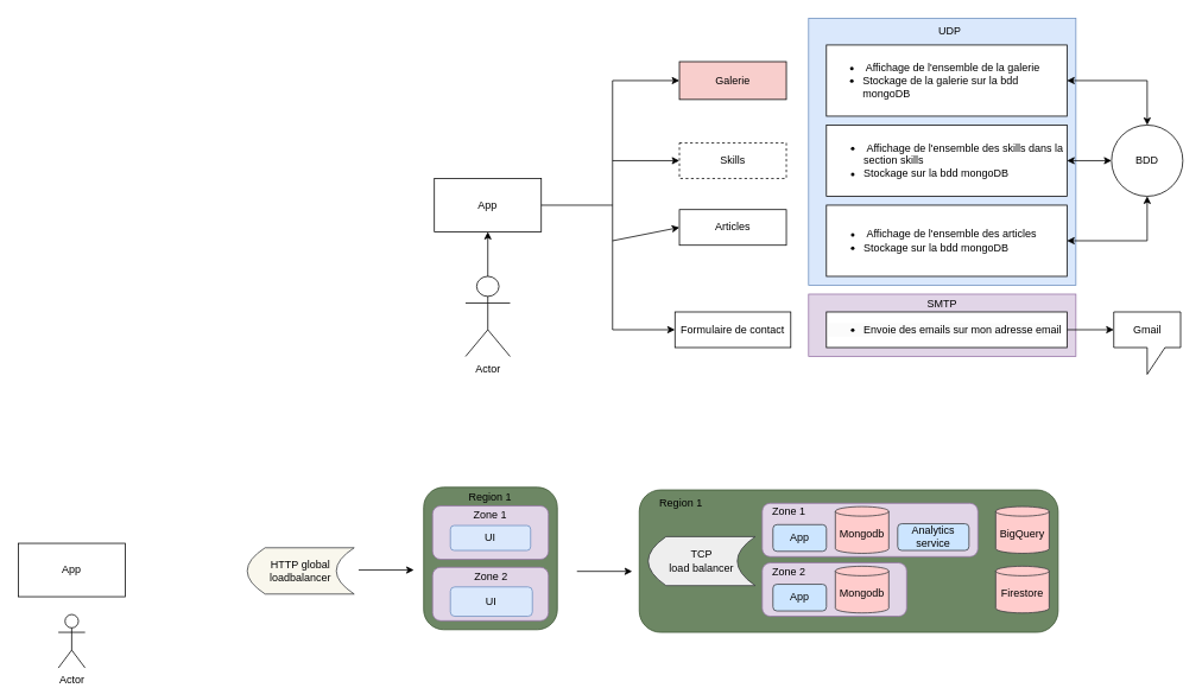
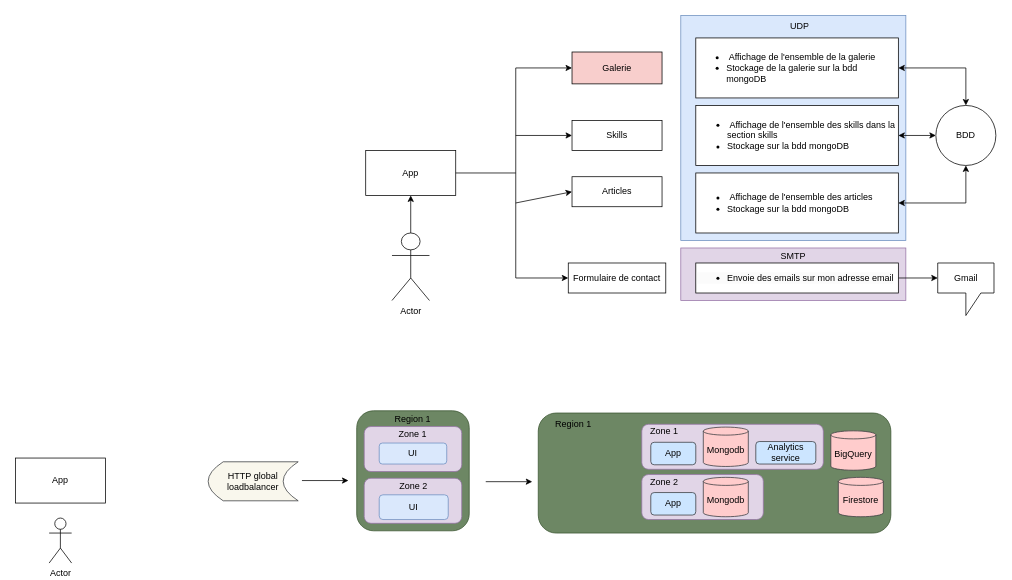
  <mxCell id="0" />
  <mxCell id="1" parent="0" />
  <mxCell id="2" value="" style="rounded=1;whiteSpace=wrap;html=1;fillColor=#6d8764;strokeColor=#3A5431;fontColor=#ffffff;" vertex="1" parent="1"><mxGeometry x="475" y="547" width="150" height="160" as="geometry" /></mxCell>
  <mxCell id="3" value="" style="rounded=1;whiteSpace=wrap;html=1;fillColor=#e1d5e7;strokeColor=#9673a6;" vertex="1" parent="1"><mxGeometry x="485" y="637" width="130" height="60" as="geometry" /></mxCell>
  <mxCell id="4" value="" style="rounded=1;whiteSpace=wrap;html=1;fillColor=#e1d5e7;strokeColor=#9673a6;" vertex="1" parent="1"><mxGeometry x="485" y="568" width="130" height="60" as="geometry" /></mxCell>
  <mxCell id="5" value="" style="rounded=0;whiteSpace=wrap;html=1;fillColor=#e1d5e7;strokeColor=#9673a6;" vertex="1" parent="1"><mxGeometry x="907" y="330" width="300" height="70" as="geometry" /></mxCell>
  <mxCell id="6" value="" style="rounded=0;whiteSpace=wrap;html=1;fillColor=#dae8fc;strokeColor=#6c8ebf;" vertex="1" parent="1"><mxGeometry x="907" y="20" width="300" height="300" as="geometry" /></mxCell>
  <mxCell id="7" value="App" style="rounded=0;whiteSpace=wrap;html=1;" parent="1" vertex="1"><mxGeometry x="487" y="200" width="120" height="60" as="geometry" /></mxCell>
  <mxCell id="8" value="Galerie" style="rounded=0;whiteSpace=wrap;html=1;fillColor=#f8cecc;" parent="1" vertex="1"><mxGeometry x="762" y="68.75" width="120" height="42.5" as="geometry" /></mxCell>
  <mxCell id="9" value="&lt;ul&gt;&lt;li&gt;&amp;nbsp;Affichage de l'ensemble des skills dans la section skills&lt;/li&gt;&lt;li style=&quot;&quot;&gt;Stockage sur la bdd mongoDB&lt;/li&gt;&lt;/ul&gt;" style="rounded=0;whiteSpace=wrap;html=1;align=left;" parent="1" vertex="1"><mxGeometry x="927" y="140" width="270" height="80" as="geometry" /></mxCell>
  <mxCell id="10" value="Formulaire de contact" style="rounded=0;whiteSpace=wrap;html=1;" parent="1" vertex="1"><mxGeometry x="757" y="350" width="130" height="40" as="geometry" /></mxCell>
- <mxCell id="11" value="Skills" style="rounded=0;whiteSpace=wrap;html=1;dashed=1;" parent="1" vertex="1"><mxGeometry x="762" y="160" width="120" height="40" as="geometry" /></mxCell>
+ <mxCell id="11" value="Skills" style="rounded=0;whiteSpace=wrap;html=1;" parent="1" vertex="1"><mxGeometry x="762" y="160" width="120" height="40" as="geometry" /></mxCell>
  <mxCell id="12" value="&lt;ul&gt;&lt;li style=&quot;text-align: left;&quot;&gt;&amp;nbsp;Affichage de l'ensemble de la galerie&lt;/li&gt;&lt;li style=&quot;text-align: left;&quot;&gt;Stockage de la galerie sur la bdd mongoDB&lt;/li&gt;&lt;/ul&gt;" style="rounded=0;whiteSpace=wrap;html=1;" parent="1" vertex="1"><mxGeometry x="927" y="50" width="270" height="80" as="geometry" /></mxCell>
  <mxCell id="13" value="&lt;ul&gt;&lt;li&gt;&amp;nbsp;Affichage de l'ensemble des articles&lt;/li&gt;&lt;li style=&quot;&quot;&gt;Stockage sur la bdd mongoDB&lt;/li&gt;&lt;/ul&gt;" style="rounded=0;whiteSpace=wrap;html=1;align=left;" parent="1" vertex="1"><mxGeometry x="927" y="230" width="270" height="80" as="geometry" /></mxCell>
  <mxCell id="14" value="Articles" style="rounded=0;whiteSpace=wrap;html=1;" parent="1" vertex="1"><mxGeometry x="762" y="235" width="120" height="40" as="geometry" /></mxCell>
  <mxCell id="15" value="BDD" style="ellipse;whiteSpace=wrap;html=1;aspect=fixed;" parent="1" vertex="1"><mxGeometry x="1247" y="140" width="80" height="80" as="geometry" /></mxCell>
  <mxCell id="16" value="" style="endArrow=classic;startArrow=classic;html=1;rounded=0;entryX=0;entryY=0.5;entryDx=0;entryDy=0;exitX=1;exitY=0.5;exitDx=0;exitDy=0;" parent="1" source="9" target="15" edge="1"><mxGeometry width="50" height="50" relative="1" as="geometry"><mxPoint x="917" y="260" as="sourcePoint" /><mxPoint x="967" y="210" as="targetPoint" /></mxGeometry></mxCell>
  <mxCell id="17" value="" style="endArrow=classic;startArrow=classic;html=1;rounded=0;entryX=0.5;entryY=0;entryDx=0;entryDy=0;exitX=1;exitY=0.5;exitDx=0;exitDy=0;" parent="1" source="12" target="15" edge="1"><mxGeometry width="50" height="50" relative="1" as="geometry"><mxPoint x="1227" y="100" as="sourcePoint" /><mxPoint x="1277" y="50" as="targetPoint" /><Array as="points"><mxPoint x="1287" y="90" /></Array></mxGeometry></mxCell>
  <mxCell id="18" value="" style="endArrow=classic;startArrow=classic;html=1;rounded=0;entryX=0.5;entryY=1;entryDx=0;entryDy=0;exitX=1;exitY=0.5;exitDx=0;exitDy=0;" parent="1" source="13" target="15" edge="1"><mxGeometry width="50" height="50" relative="1" as="geometry"><mxPoint x="917" y="260" as="sourcePoint" /><mxPoint x="967" y="210" as="targetPoint" /><Array as="points"><mxPoint x="1287" y="270" /></Array></mxGeometry></mxCell>
  <mxCell id="19" value="Actor" style="shape=umlActor;verticalLabelPosition=bottom;verticalAlign=top;html=1;outlineConnect=0;" parent="1" vertex="1"><mxGeometry x="522" y="310" width="50" height="90" as="geometry" /></mxCell>
  <mxCell id="20" value="" style="endArrow=classic;html=1;rounded=0;entryX=0.5;entryY=1;entryDx=0;entryDy=0;" parent="1" target="7" edge="1"><mxGeometry width="50" height="50" relative="1" as="geometry"><mxPoint x="547" y="310" as="sourcePoint" /><mxPoint x="897" y="240" as="targetPoint" /></mxGeometry></mxCell>
  <mxCell id="21" value="" style="endArrow=classic;html=1;rounded=0;exitX=1;exitY=0.5;exitDx=0;exitDy=0;entryX=0;entryY=0.5;entryDx=0;entryDy=0;" parent="1" source="7" target="8" edge="1"><mxGeometry width="50" height="50" relative="1" as="geometry"><mxPoint x="917" y="360" as="sourcePoint" /><mxPoint x="967" y="310" as="targetPoint" /><Array as="points"><mxPoint x="687" y="230" /><mxPoint x="687" y="90" /></Array></mxGeometry></mxCell>
  <mxCell id="22" value="" style="endArrow=classic;html=1;rounded=0;entryX=0;entryY=0.5;entryDx=0;entryDy=0;" parent="1" target="11" edge="1"><mxGeometry width="50" height="50" relative="1" as="geometry"><mxPoint x="687" y="180" as="sourcePoint" /><mxPoint x="967" y="310" as="targetPoint" /></mxGeometry></mxCell>
  <mxCell id="23" value="" style="endArrow=classic;html=1;rounded=0;entryX=0;entryY=0.5;entryDx=0;entryDy=0;" parent="1" target="10" edge="1"><mxGeometry width="50" height="50" relative="1" as="geometry"><mxPoint x="687" y="230" as="sourcePoint" /><mxPoint x="967" y="310" as="targetPoint" /><Array as="points"><mxPoint x="687" y="370" /></Array></mxGeometry></mxCell>
  <mxCell id="24" value="" style="endArrow=classic;html=1;rounded=0;entryX=0;entryY=0.5;entryDx=0;entryDy=0;" parent="1" target="14" edge="1"><mxGeometry width="50" height="50" relative="1" as="geometry"><mxPoint x="687" y="270" as="sourcePoint" /><mxPoint x="967" y="310" as="targetPoint" /></mxGeometry></mxCell>
  <mxCell id="25" value="Gmail" style="shape=callout;whiteSpace=wrap;html=1;perimeter=calloutPerimeter;" parent="1" vertex="1"><mxGeometry x="1249.5" y="350" width="75" height="70" as="geometry" /></mxCell>
  <mxCell id="26" value="" style="endArrow=classic;html=1;rounded=0;entryX=0;entryY=0;entryDx=0;entryDy=20;entryPerimeter=0;" parent="1" target="25" edge="1"><mxGeometry width="50" height="50" relative="1" as="geometry"><mxPoint x="1197" y="370" as="sourcePoint" /><mxPoint x="967" y="310" as="targetPoint" /></mxGeometry></mxCell>
  <mxCell id="27" value="UDP" style="text;strokeColor=none;fillColor=none;align=left;verticalAlign=middle;spacingLeft=4;spacingRight=4;overflow=hidden;points=[[0,0.5],[1,0.5]];portConstraint=eastwest;rotatable=0;whiteSpace=wrap;html=1;" vertex="1" parent="1"><mxGeometry x="1047" y="20" width="80" height="30" as="geometry" /></mxCell>
  <mxCell id="28" value="&lt;br&gt;&lt;ul style=&quot;border-color: var(--border-color); color: rgb(0, 0, 0); font-family: Helvetica; font-size: 12px; font-style: normal; font-variant-ligatures: normal; font-variant-caps: normal; font-weight: 400; letter-spacing: normal; orphans: 2; text-indent: 0px; text-transform: none; widows: 2; word-spacing: 0px; -webkit-text-stroke-width: 0px; background-color: rgb(251, 251, 251); text-decoration-thickness: initial; text-decoration-style: initial; text-decoration-color: initial;&quot;&gt;&lt;li style=&quot;border-color: var(--border-color);&quot;&gt;Envoie des emails sur mon adresse email&lt;/li&gt;&lt;/ul&gt;&lt;br&gt;" style="rounded=0;whiteSpace=wrap;html=1;align=left;" vertex="1" parent="1"><mxGeometry x="927" y="350" width="270" height="40" as="geometry" /></mxCell>
  <mxCell id="29" value="SMTP" style="text;html=1;strokeColor=none;fillColor=none;align=center;verticalAlign=middle;whiteSpace=wrap;rounded=0;" vertex="1" parent="1"><mxGeometry x="1027" y="326" width="60" height="30" as="geometry" /></mxCell>
  <mxCell id="30" value="Actor" style="shape=umlActor;verticalLabelPosition=bottom;verticalAlign=top;html=1;outlineConnect=0;" vertex="1" parent="1"><mxGeometry x="65" y="690" width="30" height="60" as="geometry" /></mxCell>
  <mxCell id="31" value="App" style="rounded=0;whiteSpace=wrap;html=1;" vertex="1" parent="1"><mxGeometry x="20" y="610" width="120" height="60" as="geometry" /></mxCell>
  <mxCell id="32" value="UI" style="rounded=1;whiteSpace=wrap;html=1;fillColor=#dae8fc;strokeColor=#6c8ebf;" vertex="1" parent="1"><mxGeometry x="505" y="590" width="90" height="28" as="geometry" /></mxCell>
  <mxCell id="33" value="UI" style="rounded=1;whiteSpace=wrap;html=1;fillColor=#dae8fc;strokeColor=#6c8ebf;" vertex="1" parent="1"><mxGeometry x="505" y="659" width="92" height="33" as="geometry" /></mxCell>
  <mxCell id="34" value="Zone 1" style="text;html=1;strokeColor=none;fillColor=none;align=center;verticalAlign=middle;whiteSpace=wrap;rounded=0;" vertex="1" parent="1"><mxGeometry x="520" y="564" width="60" height="30" as="geometry" /></mxCell>
  <mxCell id="35" value="Region 1" style="text;html=1;strokeColor=none;fillColor=none;align=center;verticalAlign=middle;whiteSpace=wrap;rounded=0;" vertex="1" parent="1"><mxGeometry x="520" y="543" width="60" height="30" as="geometry" /></mxCell>
  <mxCell id="36" value="" style="endArrow=classic;html=1;rounded=0;" edge="1" parent="1"><mxGeometry width="50" height="50" relative="1" as="geometry"><mxPoint x="402" y="640" as="sourcePoint" /><mxPoint x="464" y="640" as="targetPoint" /></mxGeometry></mxCell>
  <mxCell id="37" value="" style="rounded=1;whiteSpace=wrap;html=1;fillColor=#6d8764;strokeColor=#3A5431;fontColor=#ffffff;" vertex="1" parent="1"><mxGeometry x="717" y="550" width="470" height="160" as="geometry" /></mxCell>
  <mxCell id="38" value="Region 1" style="text;html=1;strokeColor=none;fillColor=none;align=center;verticalAlign=middle;whiteSpace=wrap;rounded=0;" vertex="1" parent="1"><mxGeometry x="734" y="550" width="60" height="30" as="geometry" /></mxCell>
  <mxCell id="39" value="HTTP global loadbalancer" style="shape=dataStorage;whiteSpace=wrap;html=1;fixedSize=1;align=center;fillColor=#f9f7ed;strokeColor=#36393d;" vertex="1" parent="1"><mxGeometry x="277" y="615" width="120" height="52" as="geometry" /></mxCell>
- <mxCell id="40" value="TCP&lt;br&gt;load balancer" style="shape=dataStorage;whiteSpace=wrap;html=1;fixedSize=1;align=center;fillColor=#eeeeee;strokeColor=#36393d;" vertex="1" parent="1"><mxGeometry x="727" y="602.5" width="120" height="55" as="geometry" /></mxCell>
  <mxCell id="41" value="" style="endArrow=classic;html=1;rounded=0;" edge="1" parent="1"><mxGeometry width="50" height="50" relative="1" as="geometry"><mxPoint x="647" y="641.5" as="sourcePoint" /><mxPoint x="709" y="641.5" as="targetPoint" /></mxGeometry></mxCell>
  <mxCell id="42" value="Zone 2" style="text;html=1;strokeColor=none;fillColor=none;align=center;verticalAlign=middle;whiteSpace=wrap;rounded=0;" vertex="1" parent="1"><mxGeometry x="521" y="633" width="60" height="30" as="geometry" /></mxCell>
  <mxCell id="43" value="" style="rounded=1;whiteSpace=wrap;html=1;fillColor=#e1d5e7;strokeColor=#9673a6;" vertex="1" parent="1"><mxGeometry x="855" y="565" width="242" height="60" as="geometry" /></mxCell>
  <mxCell id="44" value="Zone 1" style="text;html=1;strokeColor=none;fillColor=none;align=center;verticalAlign=middle;whiteSpace=wrap;rounded=0;" vertex="1" parent="1"><mxGeometry x="855" y="560" width="60" height="30" as="geometry" /></mxCell>
  <mxCell id="45" value="App" style="rounded=1;whiteSpace=wrap;html=1;fillColor=#cce5ff;strokeColor=#36393d;" vertex="1" parent="1"><mxGeometry x="867" y="589" width="60" height="30" as="geometry" /></mxCell>
  <mxCell id="46" value="Mongodb" style="shape=cylinder3;whiteSpace=wrap;html=1;boundedLbl=1;backgroundOutline=1;size=5.358;fillColor=#ffcccc;strokeColor=#36393d;" vertex="1" parent="1"><mxGeometry x="937" y="568.75" width="60" height="52.5" as="geometry" /></mxCell>
  <mxCell id="47" value="Analytics service" style="rounded=1;whiteSpace=wrap;html=1;fillColor=#cce5ff;strokeColor=#36393d;" vertex="1" parent="1"><mxGeometry x="1007" y="588" width="80" height="30" as="geometry" /></mxCell>
- <mxCell id="48" value="BigQuery" style="shape=cylinder3;whiteSpace=wrap;html=1;boundedLbl=1;backgroundOutline=1;size=5.358;fillColor=#ffcccc;strokeColor=#36393d;" vertex="1" parent="1"><mxGeometry x="1117" y="568.75" width="60" height="52.5" as="geometry" /></mxCell>
+ <mxCell id="48" value="BigQuery" style="shape=cylinder3;whiteSpace=wrap;html=1;boundedLbl=1;backgroundOutline=1;size=5.358;fillColor=#ffcccc;strokeColor=#36393d;" vertex="1" parent="1"><mxGeometry x="1107" y="573.75" width="60" height="52.5" as="geometry" /></mxCell>
  <mxCell id="49" value="" style="rounded=1;whiteSpace=wrap;html=1;fillColor=#e1d5e7;strokeColor=#9673a6;" vertex="1" parent="1"><mxGeometry x="855" y="632" width="162" height="60" as="geometry" /></mxCell>
  <mxCell id="50" value="Zone 2" style="text;html=1;strokeColor=none;fillColor=none;align=center;verticalAlign=middle;whiteSpace=wrap;rounded=0;" vertex="1" parent="1"><mxGeometry x="855" y="627" width="60" height="30" as="geometry" /></mxCell>
  <mxCell id="51" value="App" style="rounded=1;whiteSpace=wrap;html=1;fillColor=#cce5ff;strokeColor=#36393d;" vertex="1" parent="1"><mxGeometry x="867" y="656" width="60" height="30" as="geometry" /></mxCell>
  <mxCell id="52" value="Mongodb" style="shape=cylinder3;whiteSpace=wrap;html=1;boundedLbl=1;backgroundOutline=1;size=5.358;fillColor=#ffcccc;strokeColor=#36393d;" vertex="1" parent="1"><mxGeometry x="937" y="635.75" width="60" height="52.5" as="geometry" /></mxCell>
  <mxCell id="53" value="Firestore" style="shape=cylinder3;whiteSpace=wrap;html=1;boundedLbl=1;backgroundOutline=1;size=5.358;fillColor=#ffcccc;strokeColor=#36393d;" vertex="1" parent="1"><mxGeometry x="1117" y="635.75" width="60" height="52.5" as="geometry" /></mxCell>
